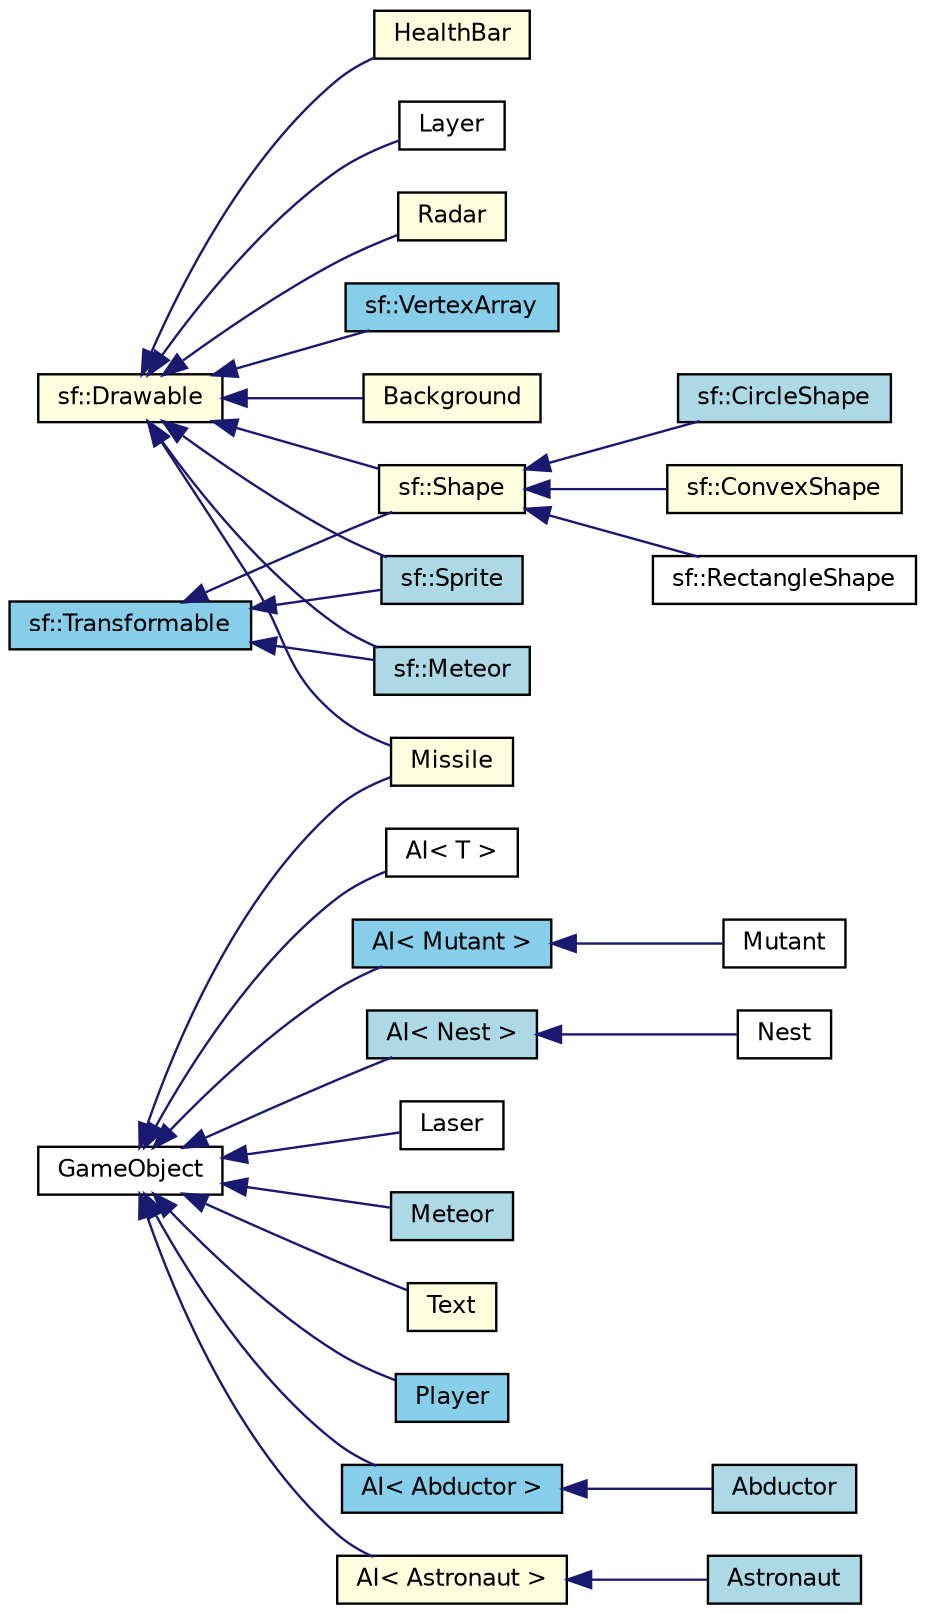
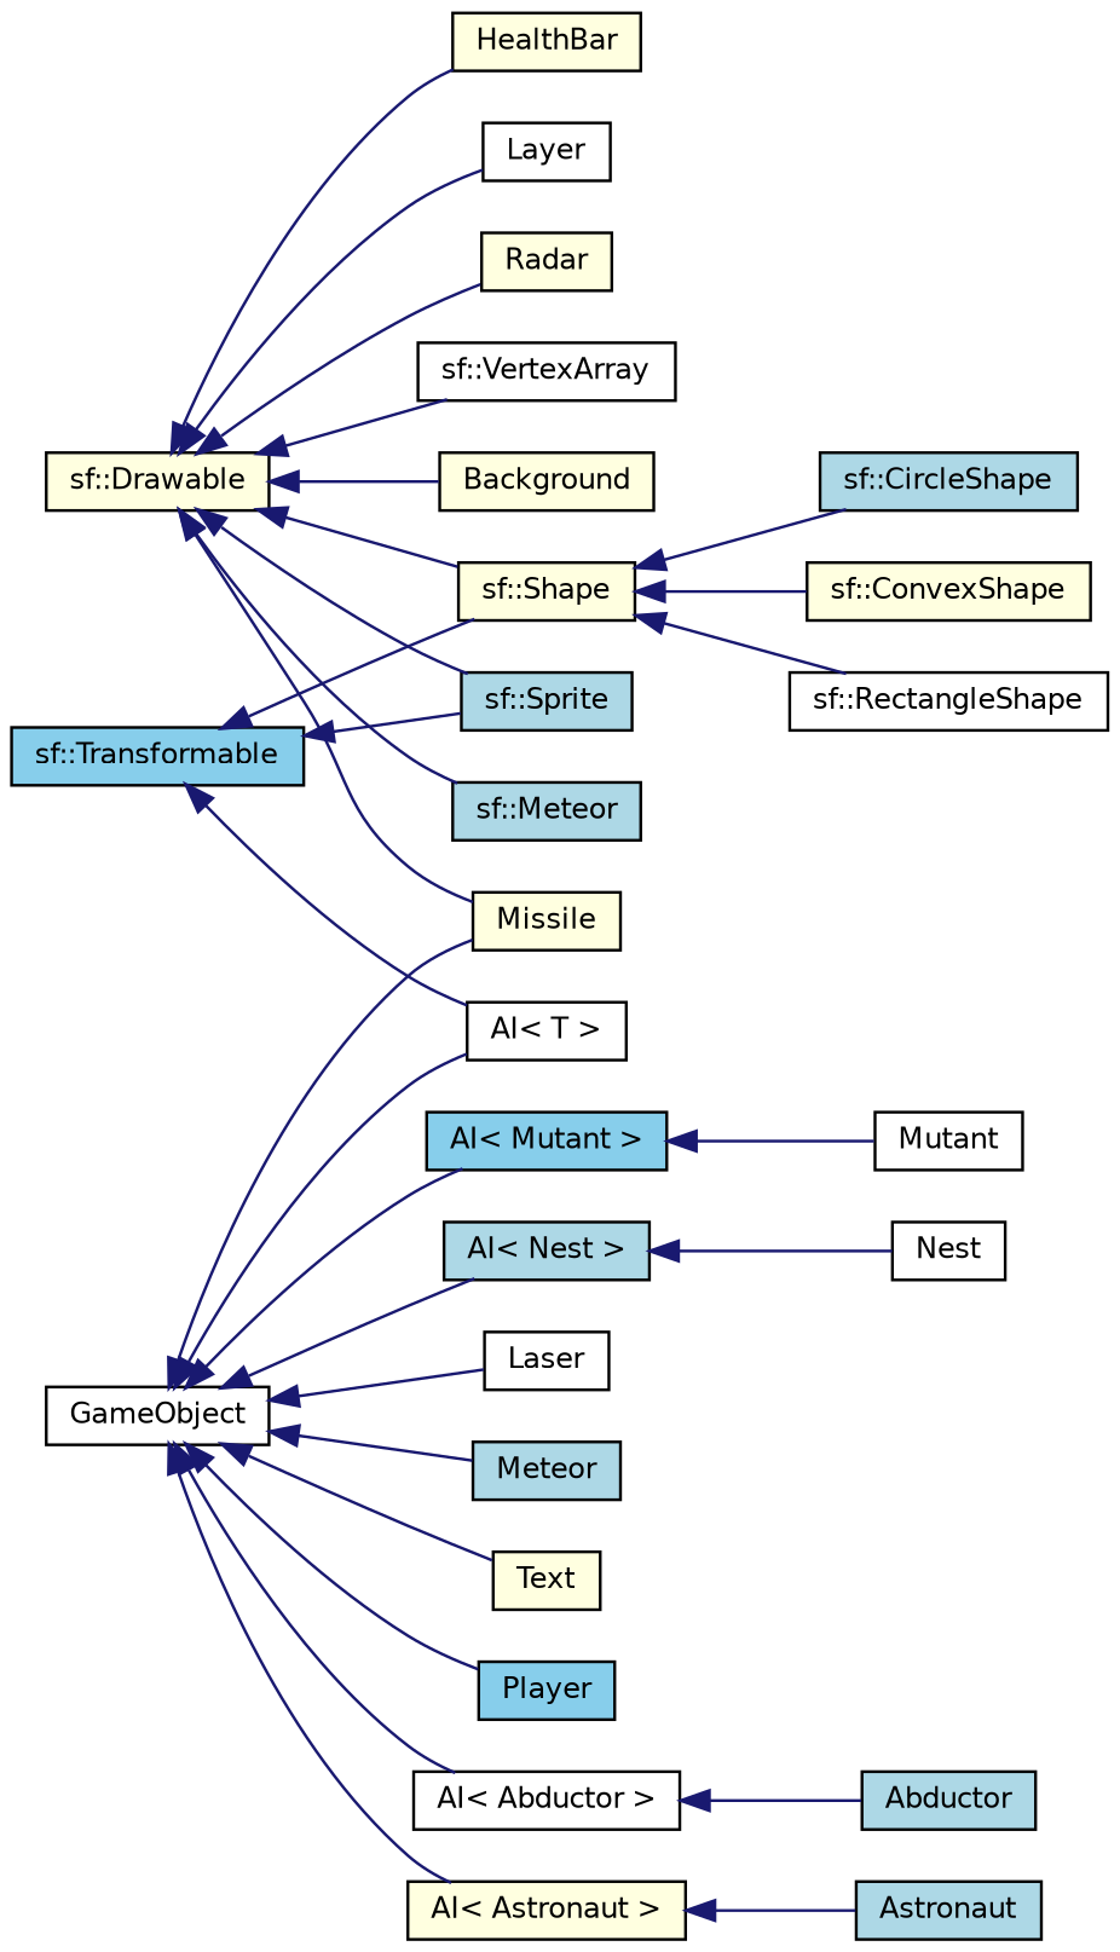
  digraph {
    rankdir=LR
    node [color=black fillcolor=lightyellow fontname=Helvetica fontsize=10 shape=record style=filled]
    edge [color=midnightblue dir=back fontname=Helvetica fontsize=10 labelfontname=Helvetica labelfontsize=10 style=solid]
    n1 [height=0.2 label="sf::Drawable" width=0.4]
    n2 [height=0.2 label=Background width=0.4]
    n3 [height=0.2 label=HealthBar width=0.4]
    n4 [fillcolor=white height=0.2 label=Layer width=0.4]
    n5 [height=0.2 label=Radar width=0.4]
    n6 [height=0.2 label="sf::Shape" width=0.4]
    n7 [fillcolor=lightblue height=0.2 label="sf::Sprite" width=0.4]
    n8 [fillcolor=lightblue height=0.2 label="sf::Meteor" width=0.4]
-   n9 [fillcolor=skyblue height=0.2 label="sf::VertexArray" width=0.4]
+   n9 [fillcolor=white height=0.2 label="sf::VertexArray" width=0.4]
    n10 [height=0.2 label=Missile width=0.4]
    n11 [fillcolor=white height=0.2 label=GameObject width=0.4]
    n12 [fillcolor=white height=0.2 label="AI\< T \>" width=0.4]
-   n13 [fillcolor=skyblue height=0.2 label="AI\< Abductor \>" width=0.4]
+   n13 [fillcolor=white height=0.2 label="AI\< Abductor \>" width=0.4]
    n14 [height=0.2 label="AI\< Astronaut \>" width=0.4]
    n15 [fillcolor=skyblue height=0.2 label="AI\< Mutant \>" width=0.4]
    n16 [fillcolor=lightblue height=0.2 label="AI\< Nest \>" width=0.4]
    n17 [fillcolor=white height=0.2 label=Laser width=0.4]
    n18 [fillcolor=lightblue height=0.2 label=Meteor width=0.4]
    n19 [height=0.2 label=Text width=0.4]
    n20 [fillcolor=skyblue height=0.2 label=Player width=0.4]
    n21 [fillcolor=lightblue height=0.2 label="sf::CircleShape" width=0.4]
    n22 [height=0.2 label="sf::ConvexShape" width=0.4]
    n23 [fillcolor=white height=0.2 label="sf::RectangleShape" width=0.4]
    n24 [fillcolor=lightblue height=0.2 label=Abductor width=0.4]
    n25 [fillcolor=lightblue height=0.2 label=Astronaut width=0.4]
    n26 [fillcolor=white height=0.2 label=Mutant width=0.4]
    n27 [fillcolor=white height=0.2 label=Nest width=0.4]
    n28 [fillcolor=skyblue height=0.2 label="sf::Transformable" width=0.4]
    n1 -> n2
    n1 -> n3
    n1 -> n4
    n1 -> n5
    n1 -> n6
    n1 -> n7
    n1 -> n8
    n1 -> n9
    n1 -> n10
    n6 -> n21
    n6 -> n22
    n6 -> n23
    n11 -> n10
    n11 -> n12
    n11 -> n13
    n11 -> n14
    n11 -> n15
    n11 -> n16
    n11 -> n17
    n11 -> n18
    n11 -> n19
    n11 -> n20
    n13 -> n24
    n14 -> n25
    n15 -> n26
    n16 -> n27
    n28 -> n6
    n28 -> n7
-   n28 -> n8
+   n28 -> n12
  }
